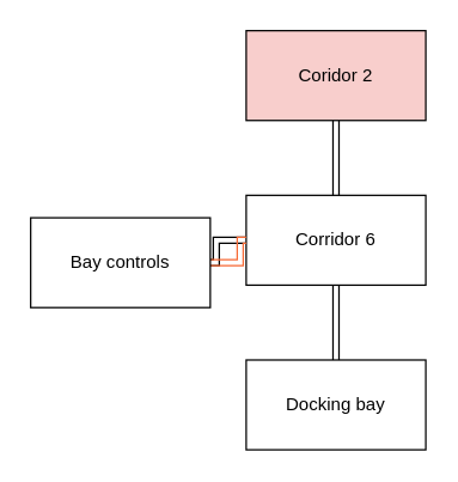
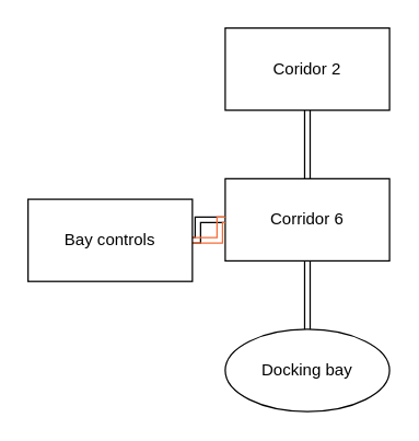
  <mxCell id="0" />
  <mxCell id="1" parent="0" />
- <mxCell id="2" value="Docking bay" style="rounded=0;whiteSpace=wrap;html=1;" parent="1" vertex="1"><mxGeometry x="164" y="240" width="120" height="60" as="geometry" /></mxCell>
+ <mxCell id="2" value="Docking bay" style="ellipse;whiteSpace=wrap;html=1;" parent="1" vertex="1"><mxGeometry x="164" y="240" width="120" height="60" as="geometry" /></mxCell>
  <mxCell id="3" style="edgeStyle=orthogonalEdgeStyle;rounded=0;orthogonalLoop=1;jettySize=auto;html=1;entryX=0.5;entryY=0;entryDx=0;entryDy=0;shape=link;" parent="1" source="6" target="2" edge="1"><mxGeometry relative="1" as="geometry" /></mxCell>
  <mxCell id="4" style="edgeStyle=orthogonalEdgeStyle;rounded=0;orthogonalLoop=1;jettySize=auto;html=1;shape=link;" parent="1" source="6" target="8" edge="1"><mxGeometry relative="1" as="geometry" /></mxCell>
  <mxCell id="5" style="edgeStyle=orthogonalEdgeStyle;rounded=0;orthogonalLoop=1;jettySize=auto;html=1;entryX=0.5;entryY=1;entryDx=0;entryDy=0;shape=link;" parent="1" source="6" target="9" edge="1"><mxGeometry relative="1" as="geometry" /></mxCell>
  <mxCell id="6" value="Corridor 6" style="rounded=0;whiteSpace=wrap;html=1;" parent="1" vertex="1"><mxGeometry x="164" y="130" width="120" height="60" as="geometry" /></mxCell>
  <mxCell id="7" value="" style="edgeStyle=orthogonalEdgeStyle;rounded=0;orthogonalLoop=1;jettySize=auto;html=1;fillColor=#ffcccc;strokeColor=#F76A36;shape=link;" parent="1" source="8" target="6" edge="1"><mxGeometry relative="1" as="geometry" /></mxCell>
  <mxCell id="8" value="Bay controls" style="rounded=0;whiteSpace=wrap;html=1;" parent="1" vertex="1"><mxGeometry x="20" y="145" width="120" height="60" as="geometry" /></mxCell>
- <mxCell id="9" value="Coridor 2" style="rounded=0;whiteSpace=wrap;html=1;fillColor=#f8cecc;" parent="1" vertex="1"><mxGeometry x="164" y="20" width="120" height="60" as="geometry" /></mxCell>
+ <mxCell id="9" value="Coridor 2" style="rounded=0;whiteSpace=wrap;html=1;" parent="1" vertex="1"><mxGeometry x="164" y="20" width="120" height="60" as="geometry" /></mxCell>
